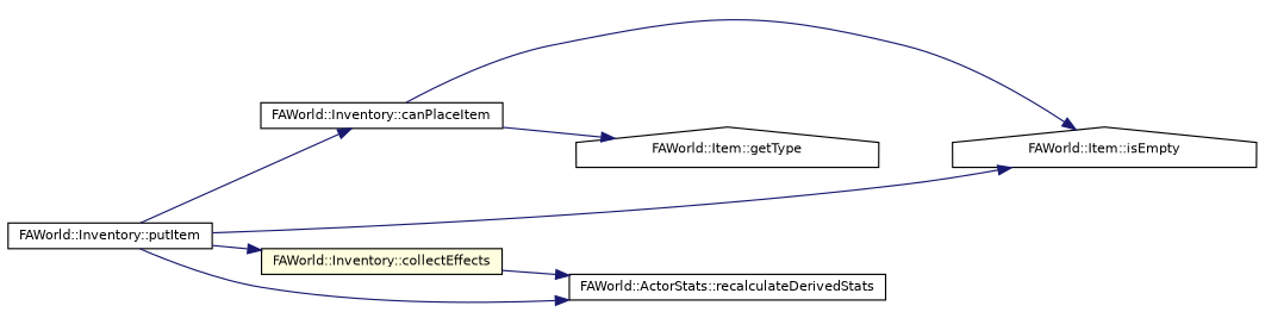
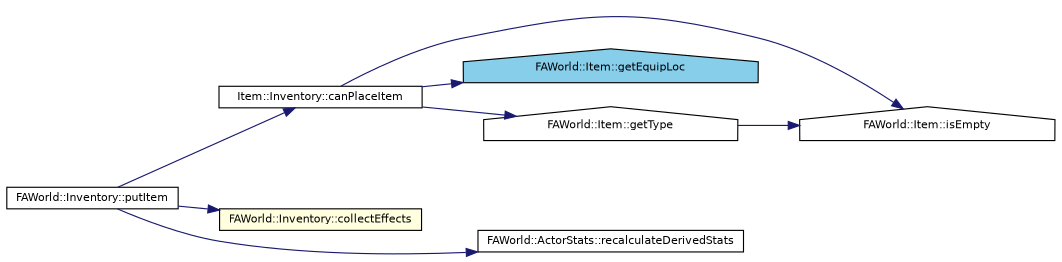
  digraph {
    rankdir=LR
    node [color=black fillcolor=white fontname=Helvetica fontsize=10 shape=box style=filled]
    edge [color=midnightblue fontname=Helvetica fontsize=10 labelfontname=Helvetica labelfontsize=10 style=solid]
    n1 [fontcolor=black height=0.2 label="FAWorld::Inventory::putItem" width=0.4]
-   n2 [height=0.2 label="FAWorld::Inventory::canPlaceItem" width=0.4]
+   n2 [height=0.2 label="Item::Inventory::canPlaceItem" width=0.4]
    n3 [height=0.2 label="FAWorld::Item::isEmpty" shape=house width=0.4]
    n4 [fillcolor=lightyellow height=0.2 label="FAWorld::Inventory::collectEffects" width=0.4]
    n5 [height=0.2 label="FAWorld::ActorStats::recalculateDerivedStats" width=0.4]
+   n6 [fillcolor=skyblue height=0.2 label="FAWorld::Item::getEquipLoc" shape=house width=0.4]
    n7 [height=0.2 label="FAWorld::Item::getType" shape=house width=0.4]
    n1 -> n2
-   n1 -> n3
+   n7 -> n3
    n1 -> n4
    n1 -> n5
    n2 -> n3
+   n2 -> n6
    n2 -> n7
-   n4 -> n5
  }
